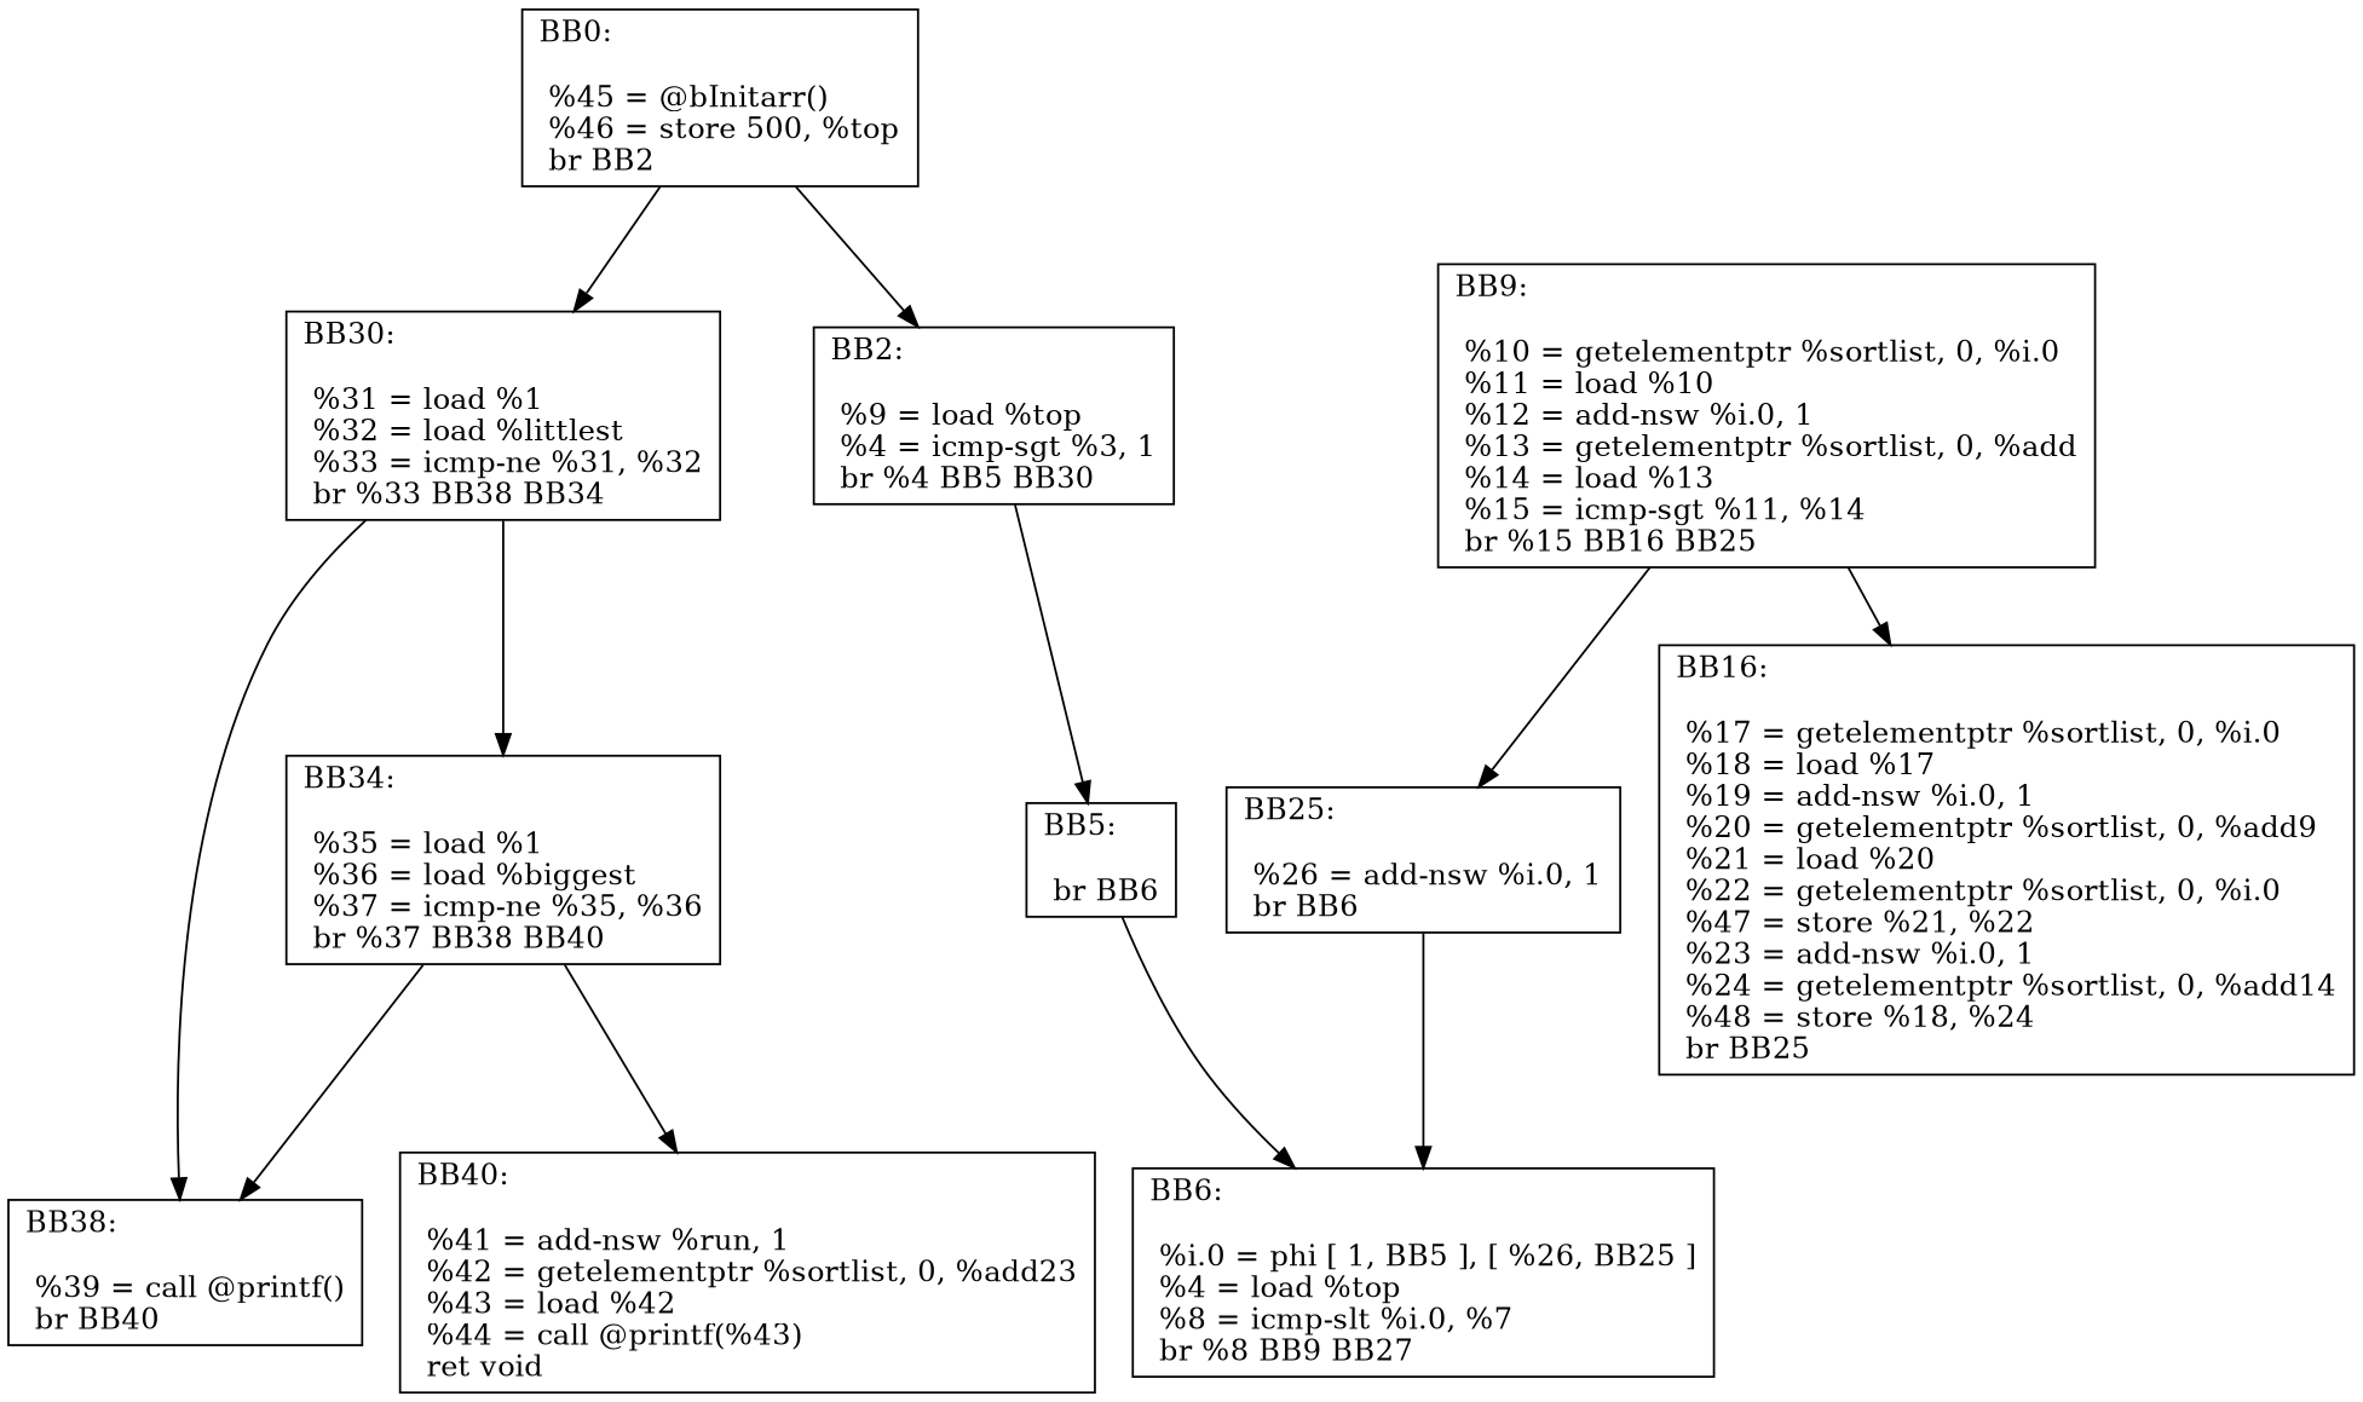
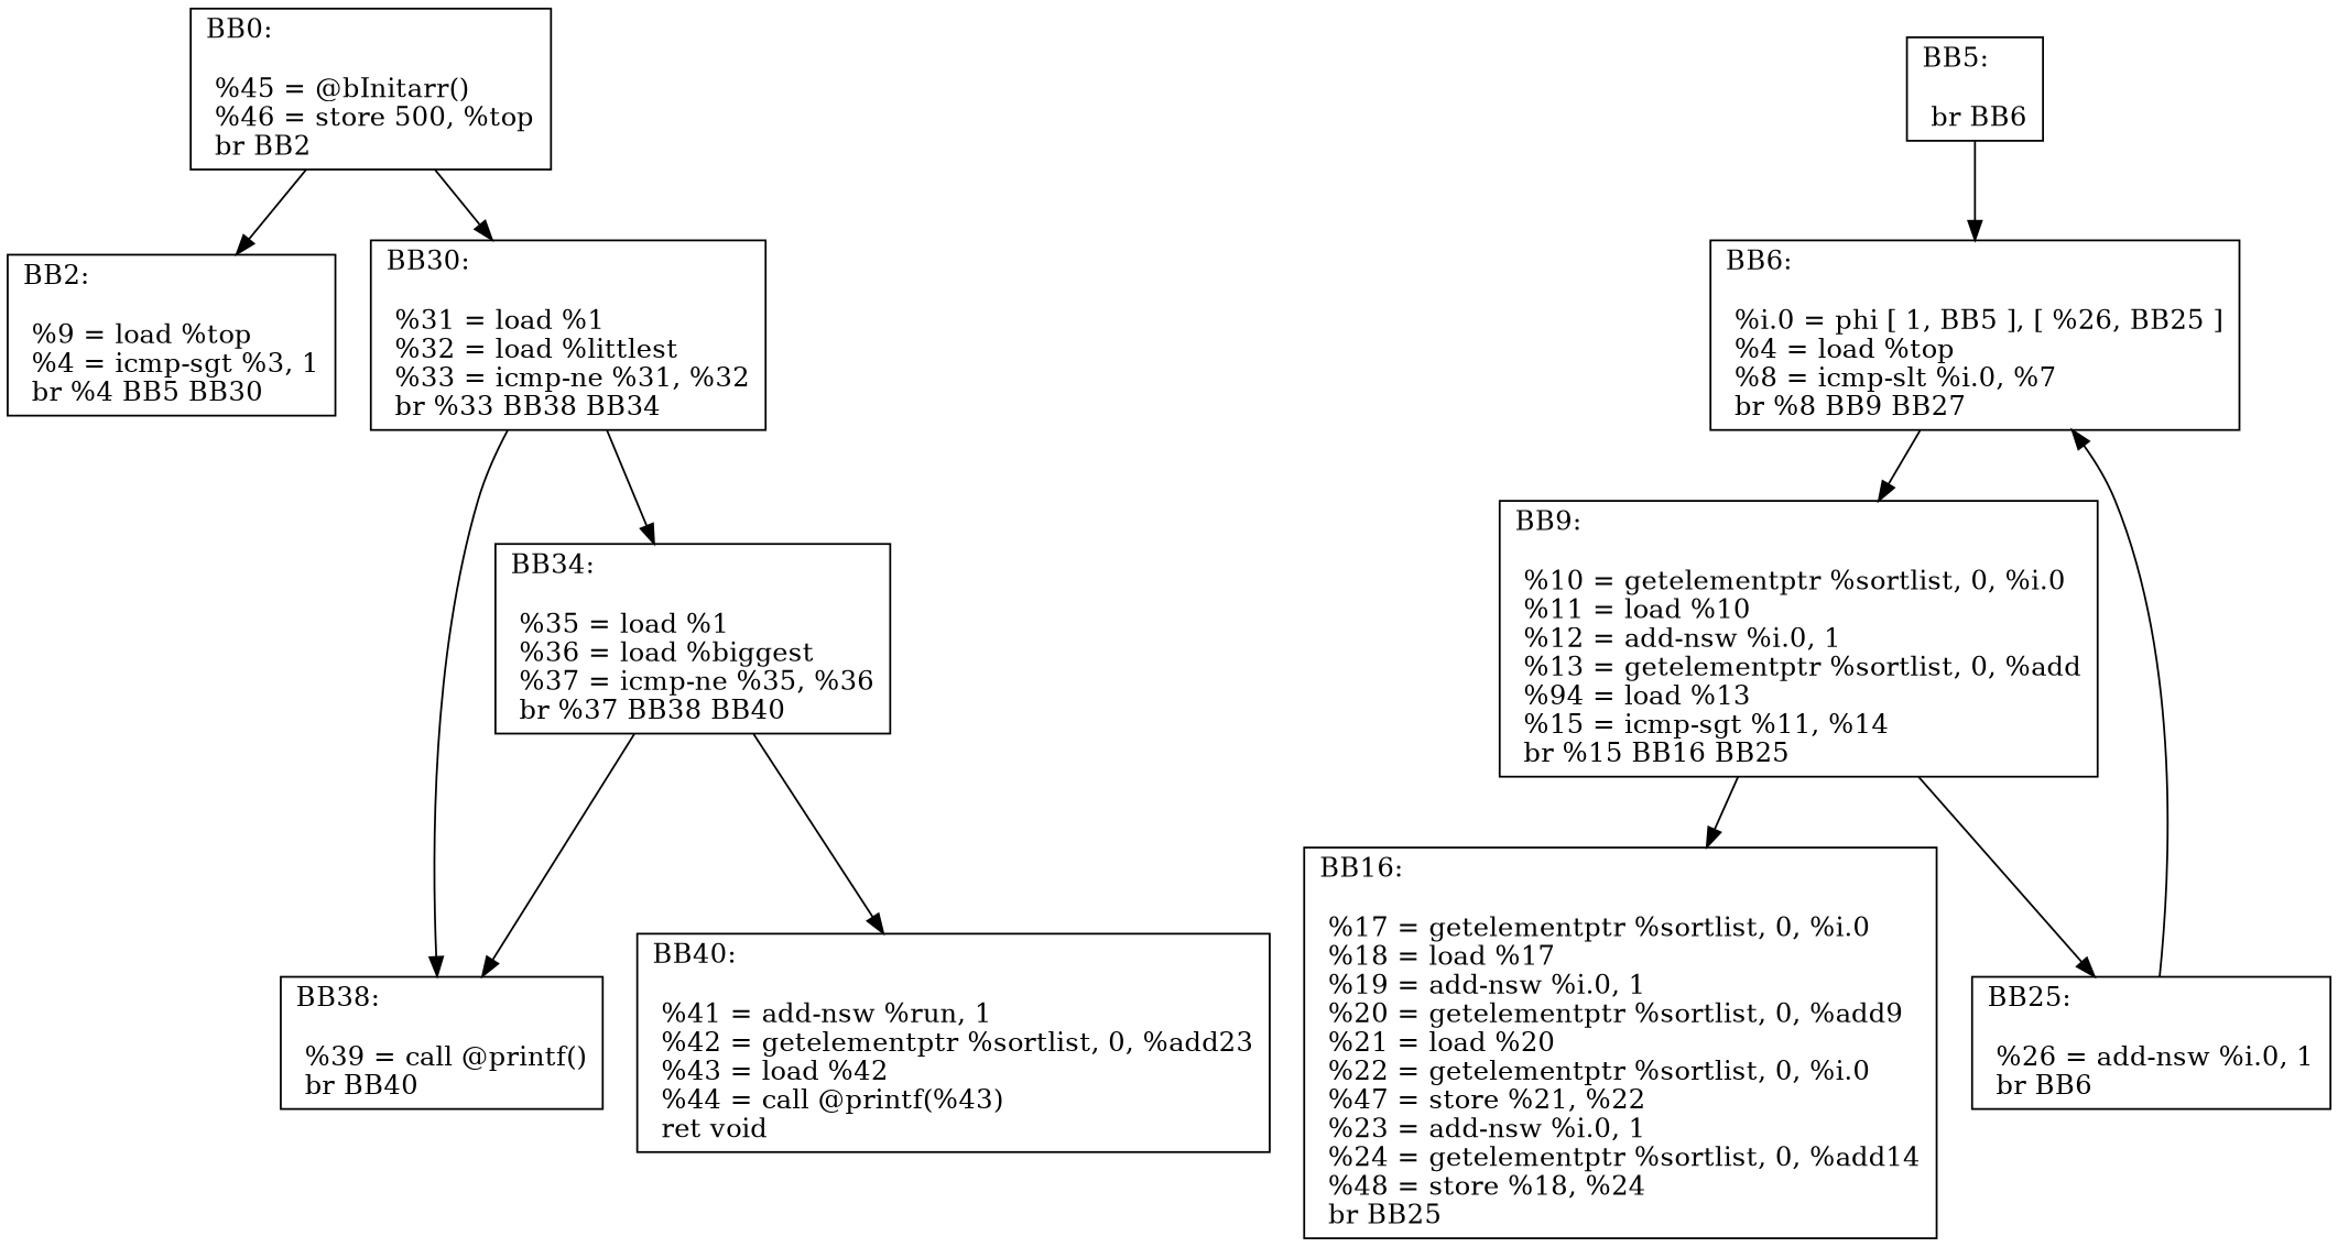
  digraph {
    node [shape=record]
    n1 [label="{BB0:\l\l  %45 = @bInitarr()\l %46 = store 500,  %top\l br  BB2\l}"]
    n2 [label="{BB2:\l\l  %9 = load %top\l %4 = icmp-sgt %3,  1\l br %4 BB5 BB30\l}"]
    n3 [label="{BB30:\l\l  %31 = load %1\l %32 = load %littlest\l %33 = icmp-ne %31,  %32\l br %33 BB38 BB34\l}"]
    n4 [label="{BB5:\l\l  br  BB6\l}"]
    n5 [label="{BB6:\l\l  %i.0 = phi [ 1, BB5 ], [  %26, BB25 ]\l %4 = load %top\l %8 = icmp-slt %i.0,  %7\l br %8 BB9 BB27\l}"]
    n6 [label="{BB38:\l\l  %39 = call @printf()\l br  BB40\l}"]
    n7 [label="{BB34:\l\l  %35 = load %1\l %36 = load %biggest\l %37 = icmp-ne %35,  %36\l br %37 BB38 BB40\l}"]
-   n8 [label="{BB9:\l\l  %10 = getelementptr %sortlist,  0,  %i.0\l %11 = load %10\l %12 = add-nsw %i.0,  1\l %13 = getelementptr %sortlist,  0,  %add\l %14 = load %13\l %15 = icmp-sgt %11,  %14\l br %15 BB16 BB25\l}"]
+   n8 [label="{BB9:\l\l  %10 = getelementptr %sortlist,  0,  %i.0\l %11 = load %10\l %12 = add-nsw %i.0,  1\l %13 = getelementptr %sortlist,  0,  %add\l %94 = load %13\l %15 = icmp-sgt %11,  %14\l br %15 BB16 BB25\l}"]
    n9 [label="{BB40:\l\l  %41 = add-nsw %run,  1\l %42 = getelementptr %sortlist,  0,  %add23\l %43 = load %42\l %44 = call @printf(%43)\l ret void\l}"]
    n10 [label="{BB16:\l\l  %17 = getelementptr %sortlist,  0,  %i.0\l %18 = load %17\l %19 = add-nsw %i.0,  1\l %20 = getelementptr %sortlist,  0,  %add9\l %21 = load %20\l %22 = getelementptr %sortlist,  0,  %i.0\l %47 = store %21,  %22\l %23 = add-nsw %i.0,  1\l %24 = getelementptr %sortlist,  0,  %add14\l %48 = store %18,  %24\l br  BB25\l}"]
    n11 [label="{BB25:\l\l  %26 = add-nsw %i.0,  1\l br  BB6\l}"]
    n1 -> n2
    n1 -> n3
-   n2 -> n4
    n3 -> n6
    n3 -> n7
    n4 -> n5
+   n5 -> n8
    n7 -> n6
    n7 -> n9
    n8 -> n10
    n8 -> n11
    n11 -> n5
  }
